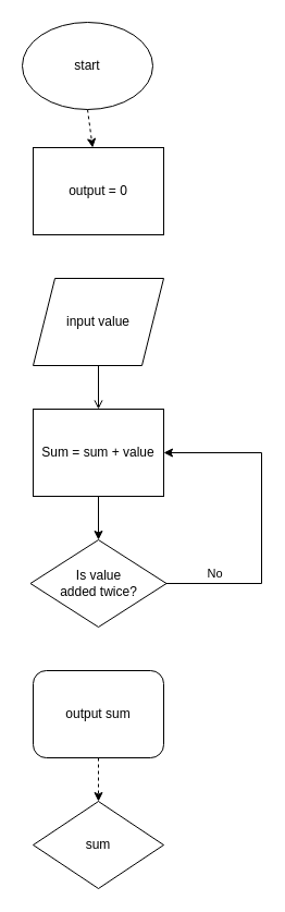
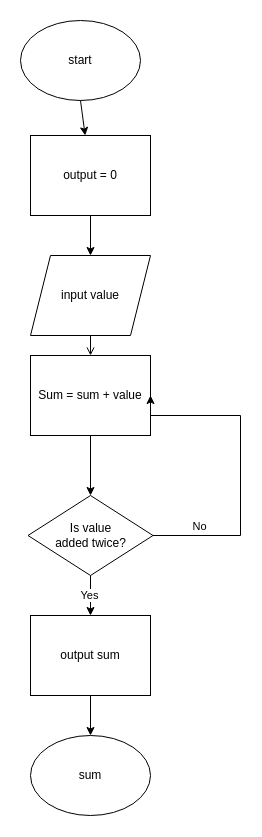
  <mxCell id="0" />
  <mxCell id="1" parent="0" />
  <mxCell id="2" value="start" style="ellipse;whiteSpace=wrap;html=1;" vertex="1" parent="1"><mxGeometry x="20" y="20" width="120" height="80" as="geometry" /></mxCell>
- <mxCell id="3" value="" style="endArrow=classic;html=1;rounded=0;exitX=0.5;exitY=1;exitDx=0;exitDy=0;dashed=1;" edge="1" parent="1" source="2" target="5"><mxGeometry width="50" height="50" relative="1" as="geometry"><mxPoint x="90" y="285" as="sourcePoint" /><mxPoint x="120" y="225" as="targetPoint" /></mxGeometry></mxCell>
+ <mxCell id="3" value="" style="endArrow=classic;html=1;rounded=0;exitX=0.5;exitY=1;exitDx=0;exitDy=0;" edge="1" parent="1" source="2" target="5"><mxGeometry width="50" height="50" relative="1" as="geometry"><mxPoint x="90" y="285" as="sourcePoint" /><mxPoint x="120" y="225" as="targetPoint" /></mxGeometry></mxCell>
  <mxCell id="4" value="input value" style="shape=parallelogram;perimeter=parallelogramPerimeter;whiteSpace=wrap;html=1;fixedSize=1;" vertex="1" parent="1"><mxGeometry x="30" y="255" width="120" height="80" as="geometry" /></mxCell>
  <mxCell id="5" value="output = 0" style="rounded=0;whiteSpace=wrap;html=1;" vertex="1" parent="1"><mxGeometry x="30" y="135" width="120" height="80" as="geometry" /></mxCell>
+ <mxCell id="6" value="" style="endArrow=classic;html=1;rounded=0;exitX=0.5;exitY=1;exitDx=0;exitDy=0;entryX=0.5;entryY=0;entryDx=0;entryDy=0;" edge="1" parent="1" source="5" target="4"><mxGeometry width="50" height="50" relative="1" as="geometry"><mxPoint x="130" y="435" as="sourcePoint" /><mxPoint x="180" y="385" as="targetPoint" /></mxGeometry></mxCell>
  <mxCell id="7" style="edgeStyle=orthogonalEdgeStyle;rounded=0;orthogonalLoop=1;jettySize=auto;html=1;exitX=0.5;exitY=1;exitDx=0;exitDy=0;" edge="1" parent="1" source="4" target="4"><mxGeometry relative="1" as="geometry" /></mxCell>
  <mxCell id="8" style="edgeStyle=orthogonalEdgeStyle;rounded=0;orthogonalLoop=1;jettySize=auto;html=1;" edge="1" parent="1" source="9" target="15"><mxGeometry relative="1" as="geometry" /></mxCell>
- <mxCell id="9" value="Sum = sum + value" style="rounded=0;whiteSpace=wrap;html=1;" vertex="1" parent="1"><mxGeometry x="30" y="375" width="120" height="80" as="geometry" /></mxCell>
+ <mxCell id="9" value="Sum = sum + value" style="rounded=0;whiteSpace=wrap;html=1;" vertex="1" parent="1"><mxGeometry x="30" y="355" width="120" height="80" as="geometry" /></mxCell>
  <mxCell id="10" value="" style="endArrow=open;html=1;rounded=0;exitX=0.5;exitY=1;exitDx=0;exitDy=0;entryX=0.5;entryY=0;entryDx=0;entryDy=0;" edge="1" parent="1" source="4" target="9"><mxGeometry width="50" height="50" relative="1" as="geometry"><mxPoint x="100" y="325" as="sourcePoint" /><mxPoint x="180" y="385" as="targetPoint" /></mxGeometry></mxCell>
  <mxCell id="11" style="edgeStyle=orthogonalEdgeStyle;rounded=0;orthogonalLoop=1;jettySize=auto;html=1;entryX=1;entryY=0.5;entryDx=0;entryDy=0;" edge="1" parent="1" source="15" target="9"><mxGeometry relative="1" as="geometry"><mxPoint x="240" y="325" as="targetPoint" /><Array as="points"><mxPoint x="240" y="535" /><mxPoint x="240" y="415" /></Array></mxGeometry></mxCell>
  <mxCell id="12" value="No" style="edgeLabel;html=1;align=center;verticalAlign=middle;resizable=0;points=[];" vertex="1" connectable="0" parent="11"><mxGeometry x="-0.856" relative="1" as="geometry"><mxPoint x="23" y="-10" as="offset" /></mxGeometry></mxCell>
+ <mxCell id="13" style="edgeStyle=orthogonalEdgeStyle;rounded=0;orthogonalLoop=1;jettySize=auto;html=1;entryX=0.5;entryY=0;entryDx=0;entryDy=0;" edge="1" parent="1" source="15" target="17"><mxGeometry relative="1" as="geometry"><mxPoint x="90" y="635" as="targetPoint" /></mxGeometry></mxCell>
+ <mxCell id="14" value="Yes" style="edgeLabel;html=1;align=center;verticalAlign=middle;resizable=0;points=[];" vertex="1" connectable="0" parent="13"><mxGeometry x="-0.05" y="-2" relative="1" as="geometry"><mxPoint as="offset" /></mxGeometry></mxCell>
  <mxCell id="15" value="Is value&lt;br&gt;added twice?" style="rhombus;whiteSpace=wrap;html=1;" vertex="1" parent="1"><mxGeometry x="27.5" y="495" width="125" height="80" as="geometry" /></mxCell>
- <mxCell id="16" style="edgeStyle=orthogonalEdgeStyle;rounded=0;orthogonalLoop=1;jettySize=auto;html=1;entryX=0.5;entryY=0;entryDx=0;entryDy=0;dashed=1;" edge="1" parent="1" source="17" target="18"><mxGeometry relative="1" as="geometry" /></mxCell>
- <mxCell id="17" value="output sum" style="whiteSpace=wrap;html=1;rounded=1;" vertex="1" parent="1"><mxGeometry x="30" y="615" width="120" height="80" as="geometry" /></mxCell>
- <mxCell id="18" value="sum" style="rhombus;whiteSpace=wrap;html=1;" vertex="1" parent="1"><mxGeometry x="30" y="735" width="120" height="80" as="geometry" /></mxCell>
+ <mxCell id="16" style="edgeStyle=orthogonalEdgeStyle;rounded=0;orthogonalLoop=1;jettySize=auto;html=1;entryX=0.5;entryY=0;entryDx=0;entryDy=0;" edge="1" parent="1" source="17" target="18"><mxGeometry relative="1" as="geometry" /></mxCell>
+ <mxCell id="17" value="output sum" style="rounded=0;whiteSpace=wrap;html=1;" vertex="1" parent="1"><mxGeometry x="30" y="615" width="120" height="80" as="geometry" /></mxCell>
+ <mxCell id="18" value="sum" style="ellipse;whiteSpace=wrap;html=1;" vertex="1" parent="1"><mxGeometry x="30" y="735" width="120" height="80" as="geometry" /></mxCell>
